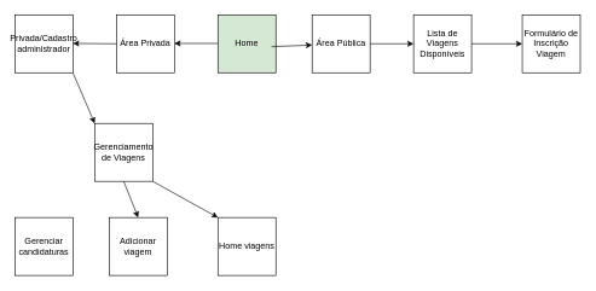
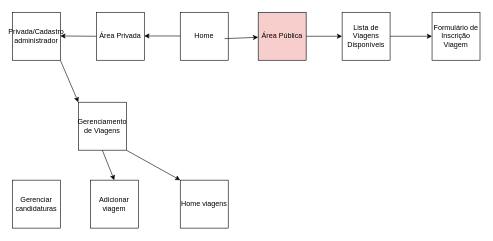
  <mxCell id="0" />
  <mxCell id="1" parent="0" />
- <mxCell id="2" value="Home" style="whiteSpace=wrap;html=1;aspect=fixed;fillColor=#d5e8d4;" parent="1" vertex="1"><mxGeometry x="300" y="20" width="80" height="80" as="geometry" /></mxCell>
+ <mxCell id="2" value="Home" style="whiteSpace=wrap;html=1;aspect=fixed;" parent="1" vertex="1"><mxGeometry x="300" y="20" width="80" height="80" as="geometry" /></mxCell>
  <mxCell id="3" value="Privada/Cadastro administrador" style="whiteSpace=wrap;html=1;aspect=fixed;" parent="1" vertex="1"><mxGeometry x="20" y="20" width="80" height="80" as="geometry" /></mxCell>
  <mxCell id="4" value="Lista de Viagens Disponíveis" style="whiteSpace=wrap;html=1;aspect=fixed;" parent="1" vertex="1"><mxGeometry x="570" y="20" width="80" height="80" as="geometry" /></mxCell>
  <mxCell id="5" value="Formulário de Inscrição Viagem" style="whiteSpace=wrap;html=1;aspect=fixed;" parent="1" vertex="1"><mxGeometry x="720" y="20" width="80" height="80" as="geometry" /></mxCell>
- <mxCell id="6" value="Área Pública" style="whiteSpace=wrap;html=1;aspect=fixed;" parent="1" vertex="1"><mxGeometry x="430" y="20" width="80" height="80" as="geometry" /></mxCell>
+ <mxCell id="6" value="Área Pública" style="whiteSpace=wrap;html=1;aspect=fixed;fillColor=#f8cecc;" parent="1" vertex="1"><mxGeometry x="430" y="20" width="80" height="80" as="geometry" /></mxCell>
  <mxCell id="7" value="Área Privada" style="whiteSpace=wrap;html=1;aspect=fixed;" parent="1" vertex="1"><mxGeometry x="160" y="20" width="80" height="80" as="geometry" /></mxCell>
  <mxCell id="8" value="Gerenciamento de Viagens" style="whiteSpace=wrap;html=1;aspect=fixed;" parent="1" vertex="1"><mxGeometry x="130" y="170" width="80" height="80" as="geometry" /></mxCell>
  <mxCell id="9" value="Home viagens" style="whiteSpace=wrap;html=1;aspect=fixed;" parent="1" vertex="1"><mxGeometry x="300" y="300" width="80" height="80" as="geometry" /></mxCell>
  <mxCell id="10" value="Adicionar viagem" style="whiteSpace=wrap;html=1;aspect=fixed;" parent="1" vertex="1"><mxGeometry x="150" y="300" width="80" height="80" as="geometry" /></mxCell>
  <mxCell id="11" value="Gerenciar candidaturas" style="whiteSpace=wrap;html=1;aspect=fixed;" parent="1" vertex="1"><mxGeometry x="20" y="300" width="80" height="80" as="geometry" /></mxCell>
  <mxCell id="12" value="" style="endArrow=classic;html=1;" parent="1" edge="1"><mxGeometry width="50" height="50" relative="1" as="geometry"><mxPoint x="300" y="59.5" as="sourcePoint" /><mxPoint x="240" y="59.5" as="targetPoint" /></mxGeometry></mxCell>
  <mxCell id="13" value="" style="endArrow=classic;html=1;exitX=0;exitY=0.5;exitDx=0;exitDy=0;" parent="1" source="7" edge="1"><mxGeometry width="50" height="50" relative="1" as="geometry"><mxPoint x="150" y="59.5" as="sourcePoint" /><mxPoint x="100" y="59.5" as="targetPoint" /></mxGeometry></mxCell>
  <mxCell id="14" value="" style="endArrow=classic;html=1;entryX=0.5;entryY=0;entryDx=0;entryDy=0;exitX=0.5;exitY=1;exitDx=0;exitDy=0;" parent="1" source="8" target="10" edge="1"><mxGeometry width="50" height="50" relative="1" as="geometry"><mxPoint x="145" y="300" as="sourcePoint" /><mxPoint x="195" y="250" as="targetPoint" /></mxGeometry></mxCell>
  <mxCell id="15" value="" style="endArrow=classic;html=1;entryX=0;entryY=0;entryDx=0;entryDy=0;exitX=1;exitY=1;exitDx=0;exitDy=0;" parent="1" source="3" target="8" edge="1"><mxGeometry width="50" height="50" relative="1" as="geometry"><mxPoint x="70" y="160" as="sourcePoint" /><mxPoint x="120" y="110" as="targetPoint" /></mxGeometry></mxCell>
  <mxCell id="16" value="" style="endArrow=classic;html=1;entryX=0;entryY=0;entryDx=0;entryDy=0;" parent="1" target="9" edge="1"><mxGeometry width="50" height="50" relative="1" as="geometry"><mxPoint x="210" y="250" as="sourcePoint" /><mxPoint x="260" y="200" as="targetPoint" /></mxGeometry></mxCell>
  <mxCell id="17" value="" style="endArrow=classic;html=1;" parent="1" target="6" edge="1"><mxGeometry width="50" height="50" relative="1" as="geometry"><mxPoint x="374" y="64" as="sourcePoint" /><mxPoint x="424" y="20" as="targetPoint" /></mxGeometry></mxCell>
  <mxCell id="18" value="" style="endArrow=classic;html=1;entryX=0;entryY=0.5;entryDx=0;entryDy=0;" parent="1" target="4" edge="1"><mxGeometry width="50" height="50" relative="1" as="geometry"><mxPoint x="510" y="60" as="sourcePoint" /><mxPoint x="560" y="60" as="targetPoint" /></mxGeometry></mxCell>
  <mxCell id="19" value="" style="endArrow=classic;html=1;entryX=0;entryY=0.5;entryDx=0;entryDy=0;" parent="1" target="5" edge="1"><mxGeometry width="50" height="50" relative="1" as="geometry"><mxPoint x="650" y="60" as="sourcePoint" /><mxPoint x="680" y="30" as="targetPoint" /></mxGeometry></mxCell>
